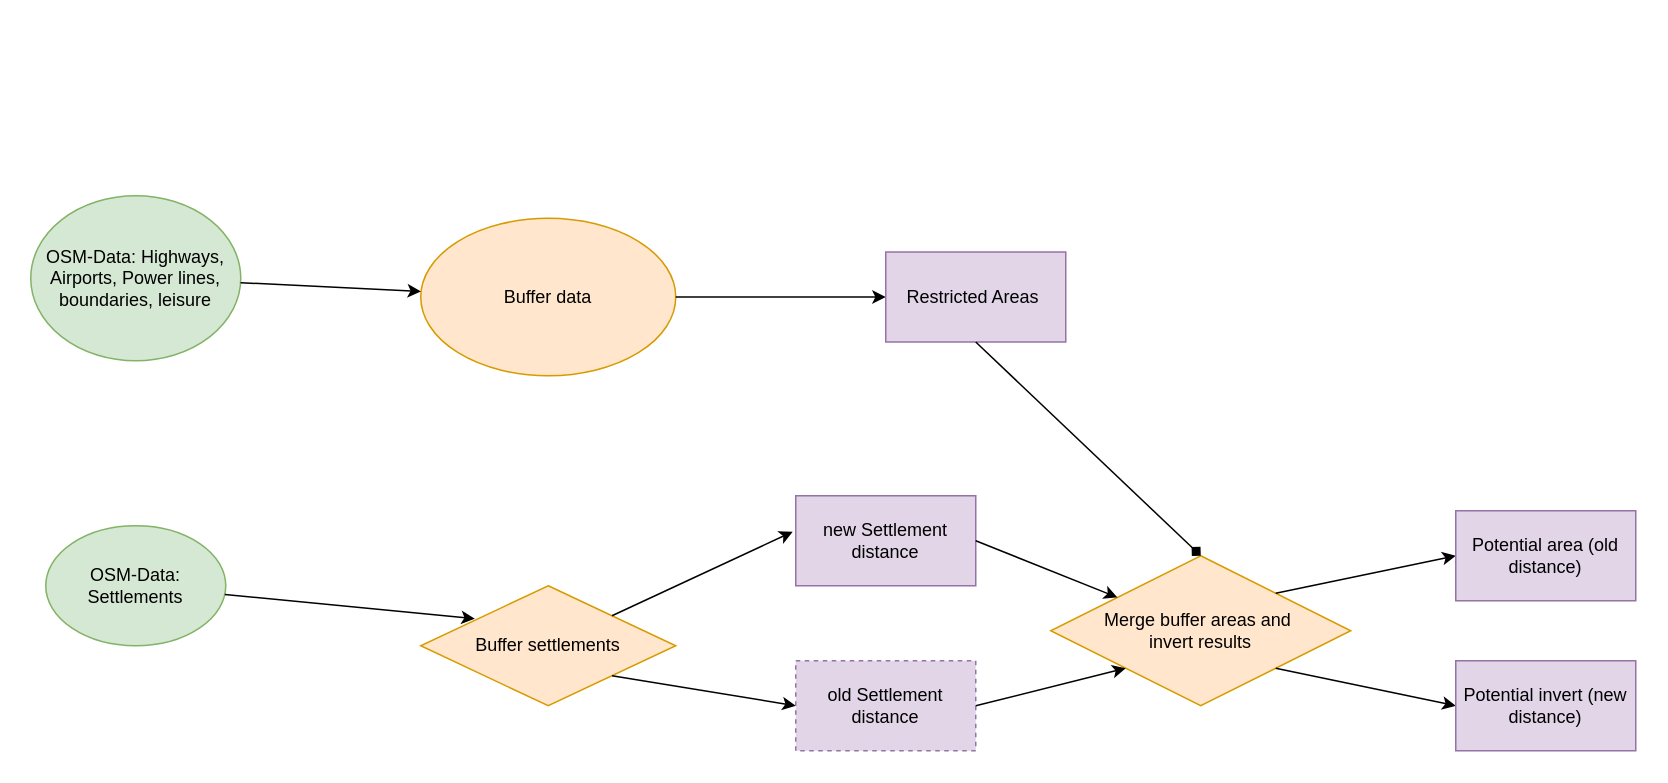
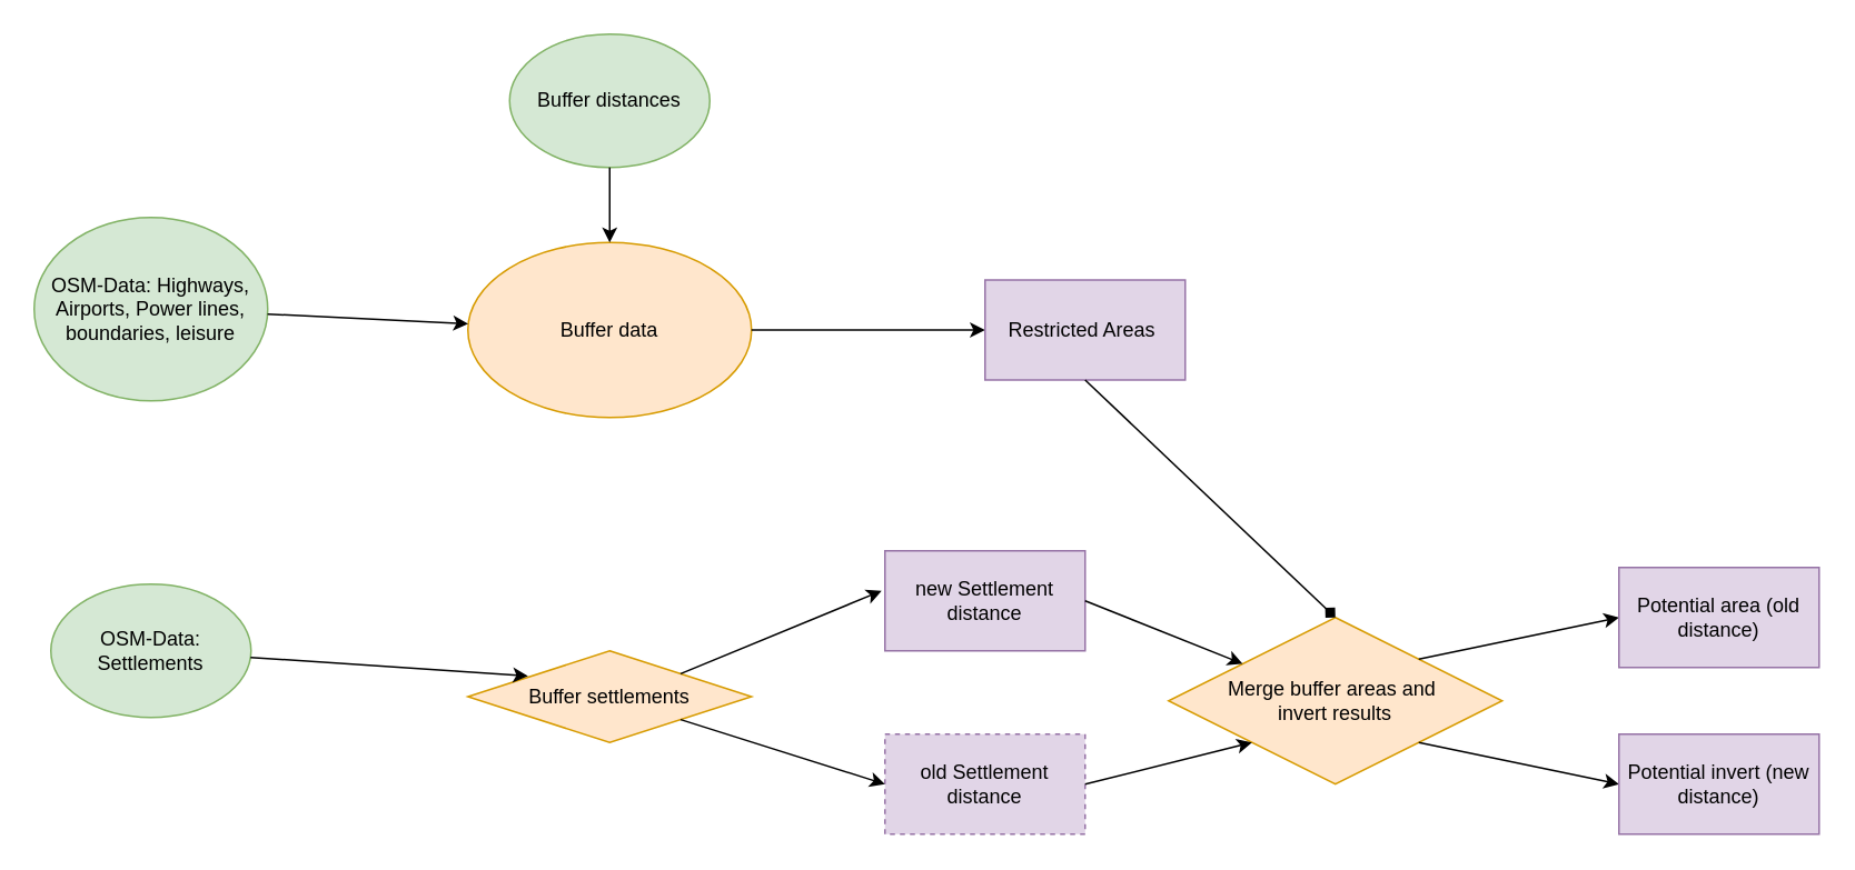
  <mxCell id="0" />
  <mxCell id="1" parent="0" />
  <mxCell id="2" value="OSM-Data: Highways, Airports, Power lines, boundaries, leisure" style="ellipse;whiteSpace=wrap;html=1;fillColor=#d5e8d4;strokeColor=#82b366;" parent="1" vertex="1"><mxGeometry x="20" y="130" width="140" height="110" as="geometry" /></mxCell>
  <mxCell id="3" value="OSM-Data: Settlements" style="ellipse;whiteSpace=wrap;html=1;fillColor=#d5e8d4;strokeColor=#82b366;" parent="1" vertex="1"><mxGeometry x="30" y="350" width="120" height="80" as="geometry" /></mxCell>
+ <mxCell id="4" value="Buffer distances" style="ellipse;whiteSpace=wrap;html=1;fillColor=#d5e8d4;strokeColor=#82b366;" parent="1" vertex="1"><mxGeometry x="305" y="20" width="120" height="80" as="geometry" /></mxCell>
  <mxCell id="5" value="Buffer data" style="ellipse;whiteSpace=wrap;html=1;fillColor=#ffe6cc;strokeColor=#d79b00;" parent="1" vertex="1"><mxGeometry x="280" y="145" width="170" height="105" as="geometry" /></mxCell>
  <mxCell id="6" value="" style="endArrow=classic;html=1;" parent="1" source="2" target="5" edge="1"><mxGeometry width="50" height="50" relative="1" as="geometry"><mxPoint x="20" y="510" as="sourcePoint" /><mxPoint x="70" y="460" as="targetPoint" /></mxGeometry></mxCell>
- <mxCell id="8" value="Buffer settlements" style="rhombus;whiteSpace=wrap;html=1;fillColor=#ffe6cc;strokeColor=#d79b00;" parent="1" vertex="1"><mxGeometry x="280" y="390" width="170" height="80" as="geometry" /></mxCell>
+ <mxCell id="7" value="" style="endArrow=classic;html=1;" parent="1" source="4" target="5" edge="1"><mxGeometry width="50" height="50" relative="1" as="geometry"><mxPoint x="20" y="510" as="sourcePoint" /><mxPoint x="70" y="460" as="targetPoint" /></mxGeometry></mxCell>
+ <mxCell id="8" value="Buffer settlements" style="rhombus;whiteSpace=wrap;html=1;fillColor=#ffe6cc;strokeColor=#d79b00;" parent="1" vertex="1"><mxGeometry x="280" y="390" width="170" height="55" as="geometry" /></mxCell>
  <mxCell id="9" value="" style="endArrow=classic;html=1;entryX=0.212;entryY=0.275;entryDx=0;entryDy=0;entryPerimeter=0;" parent="1" source="3" target="8" edge="1"><mxGeometry width="50" height="50" relative="1" as="geometry"><mxPoint x="20" y="590" as="sourcePoint" /><mxPoint x="70" y="540" as="targetPoint" /></mxGeometry></mxCell>
  <mxCell id="10" value="Merge buffer areas and&amp;nbsp;&lt;br&gt;invert results" style="rhombus;whiteSpace=wrap;html=1;fillColor=#ffe6cc;strokeColor=#d79b00;" parent="1" vertex="1"><mxGeometry x="700" y="370" width="200" height="100" as="geometry" /></mxCell>
  <mxCell id="11" value="" style="endArrow=classic;html=1;" parent="1" source="5" target="13" edge="1"><mxGeometry width="50" height="50" relative="1" as="geometry"><mxPoint x="20" y="590" as="sourcePoint" /><mxPoint x="70" y="540" as="targetPoint" /></mxGeometry></mxCell>
  <mxCell id="12" value="" style="endArrow=classic;html=1;exitX=1;exitY=0;exitDx=0;exitDy=0;entryX=-0.017;entryY=0.4;entryDx=0;entryDy=0;entryPerimeter=0;" parent="1" source="8" target="14" edge="1"><mxGeometry width="50" height="50" relative="1" as="geometry"><mxPoint x="20" y="590" as="sourcePoint" /><mxPoint x="70" y="540" as="targetPoint" /></mxGeometry></mxCell>
  <mxCell id="13" value="Restricted Areas&amp;nbsp;" style="rounded=0;whiteSpace=wrap;html=1;fillColor=#e1d5e7;strokeColor=#9673a6;" parent="1" vertex="1"><mxGeometry x="590" y="167.5" width="120" height="60" as="geometry" /></mxCell>
  <mxCell id="14" value="new Settlement distance" style="rounded=0;whiteSpace=wrap;html=1;fillColor=#e1d5e7;strokeColor=#9673a6;" parent="1" vertex="1"><mxGeometry x="530" y="330" width="120" height="60" as="geometry" /></mxCell>
  <mxCell id="15" value="old Settlement distance" style="rounded=0;whiteSpace=wrap;html=1;fillColor=#e1d5e7;strokeColor=#9673a6;dashed=1;" parent="1" vertex="1"><mxGeometry x="530" y="440" width="120" height="60" as="geometry" /></mxCell>
  <mxCell id="16" value="" style="endArrow=classic;html=1;entryX=0;entryY=0.5;entryDx=0;entryDy=0;exitX=1;exitY=1;exitDx=0;exitDy=0;" parent="1" source="8" target="15" edge="1"><mxGeometry width="50" height="50" relative="1" as="geometry"><mxPoint x="20" y="590" as="sourcePoint" /><mxPoint x="70" y="540" as="targetPoint" /></mxGeometry></mxCell>
  <mxCell id="17" value="" style="endArrow=diamond;html=1;entryX=0.5;entryY=0;entryDx=0;entryDy=0;exitX=0.5;exitY=1;exitDx=0;exitDy=0;" parent="1" source="13" target="10" edge="1"><mxGeometry width="50" height="50" relative="1" as="geometry"><mxPoint x="20" y="590" as="sourcePoint" /><mxPoint x="70" y="540" as="targetPoint" /></mxGeometry></mxCell>
  <mxCell id="18" value="" style="endArrow=classic;html=1;exitX=1;exitY=0.5;exitDx=0;exitDy=0;" parent="1" source="14" target="10" edge="1"><mxGeometry width="50" height="50" relative="1" as="geometry"><mxPoint x="20" y="590" as="sourcePoint" /><mxPoint x="70" y="540" as="targetPoint" /></mxGeometry></mxCell>
  <mxCell id="19" value="" style="endArrow=classic;html=1;exitX=1;exitY=0.5;exitDx=0;exitDy=0;entryX=0;entryY=1;entryDx=0;entryDy=0;" parent="1" source="15" target="10" edge="1"><mxGeometry width="50" height="50" relative="1" as="geometry"><mxPoint x="20" y="590" as="sourcePoint" /><mxPoint x="70" y="540" as="targetPoint" /></mxGeometry></mxCell>
  <mxCell id="20" value="" style="endArrow=classic;html=1;entryX=0;entryY=0.5;entryDx=0;entryDy=0;exitX=1;exitY=1;exitDx=0;exitDy=0;" parent="1" source="10" edge="1"><mxGeometry width="50" height="50" relative="1" as="geometry"><mxPoint x="550" y="800" as="sourcePoint" /><mxPoint x="970" y="470" as="targetPoint" /></mxGeometry></mxCell>
  <mxCell id="21" value="" style="endArrow=classic;html=1;entryX=0;entryY=0.5;entryDx=0;entryDy=0;exitX=1;exitY=0;exitDx=0;exitDy=0;" parent="1" source="10" edge="1"><mxGeometry width="50" height="50" relative="1" as="geometry"><mxPoint x="550" y="800" as="sourcePoint" /><mxPoint x="970" y="370" as="targetPoint" /></mxGeometry></mxCell>
  <mxCell id="22" value="Potential area (old distance)" style="rounded=0;whiteSpace=wrap;html=1;fillColor=#e1d5e7;strokeColor=#9673a6;" parent="1" vertex="1"><mxGeometry x="970" y="340" width="120" height="60" as="geometry" /></mxCell>
  <mxCell id="23" value="&lt;div&gt;Potential invert (new distance)&lt;/div&gt;" style="rounded=0;whiteSpace=wrap;html=1;fillColor=#e1d5e7;strokeColor=#9673a6;" parent="1" vertex="1"><mxGeometry x="970" y="440" width="120" height="60" as="geometry" /></mxCell>
